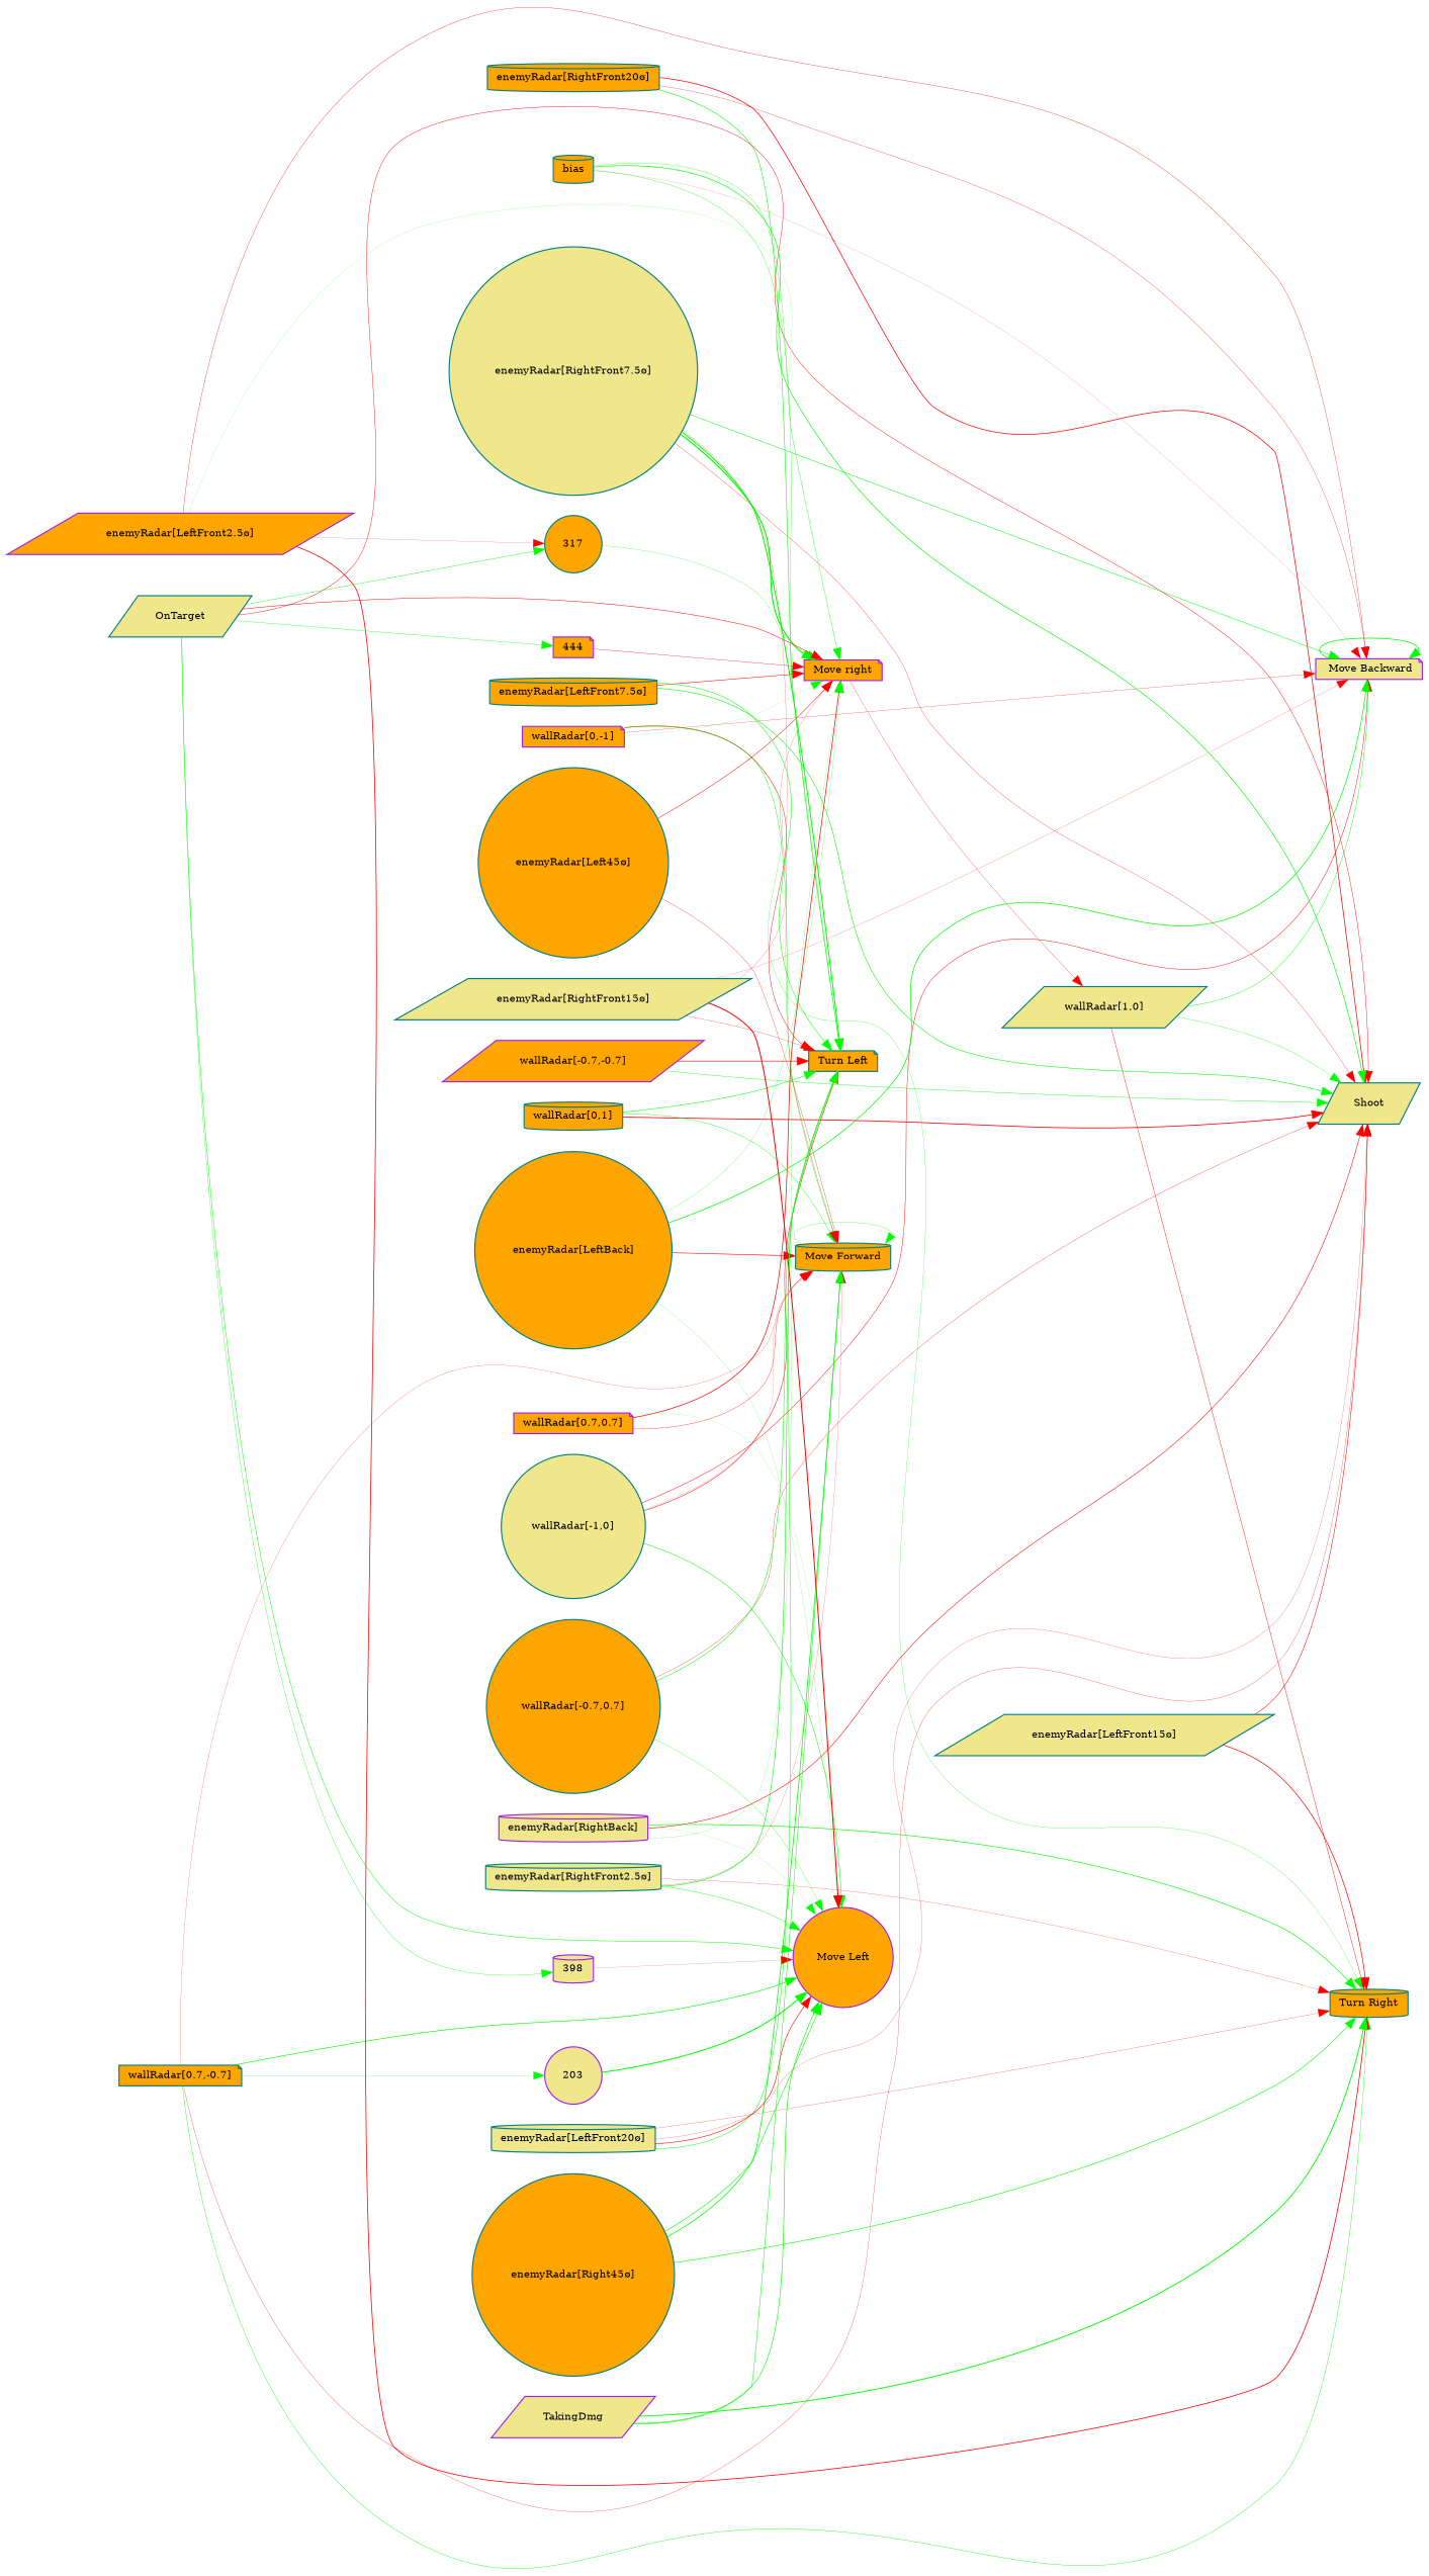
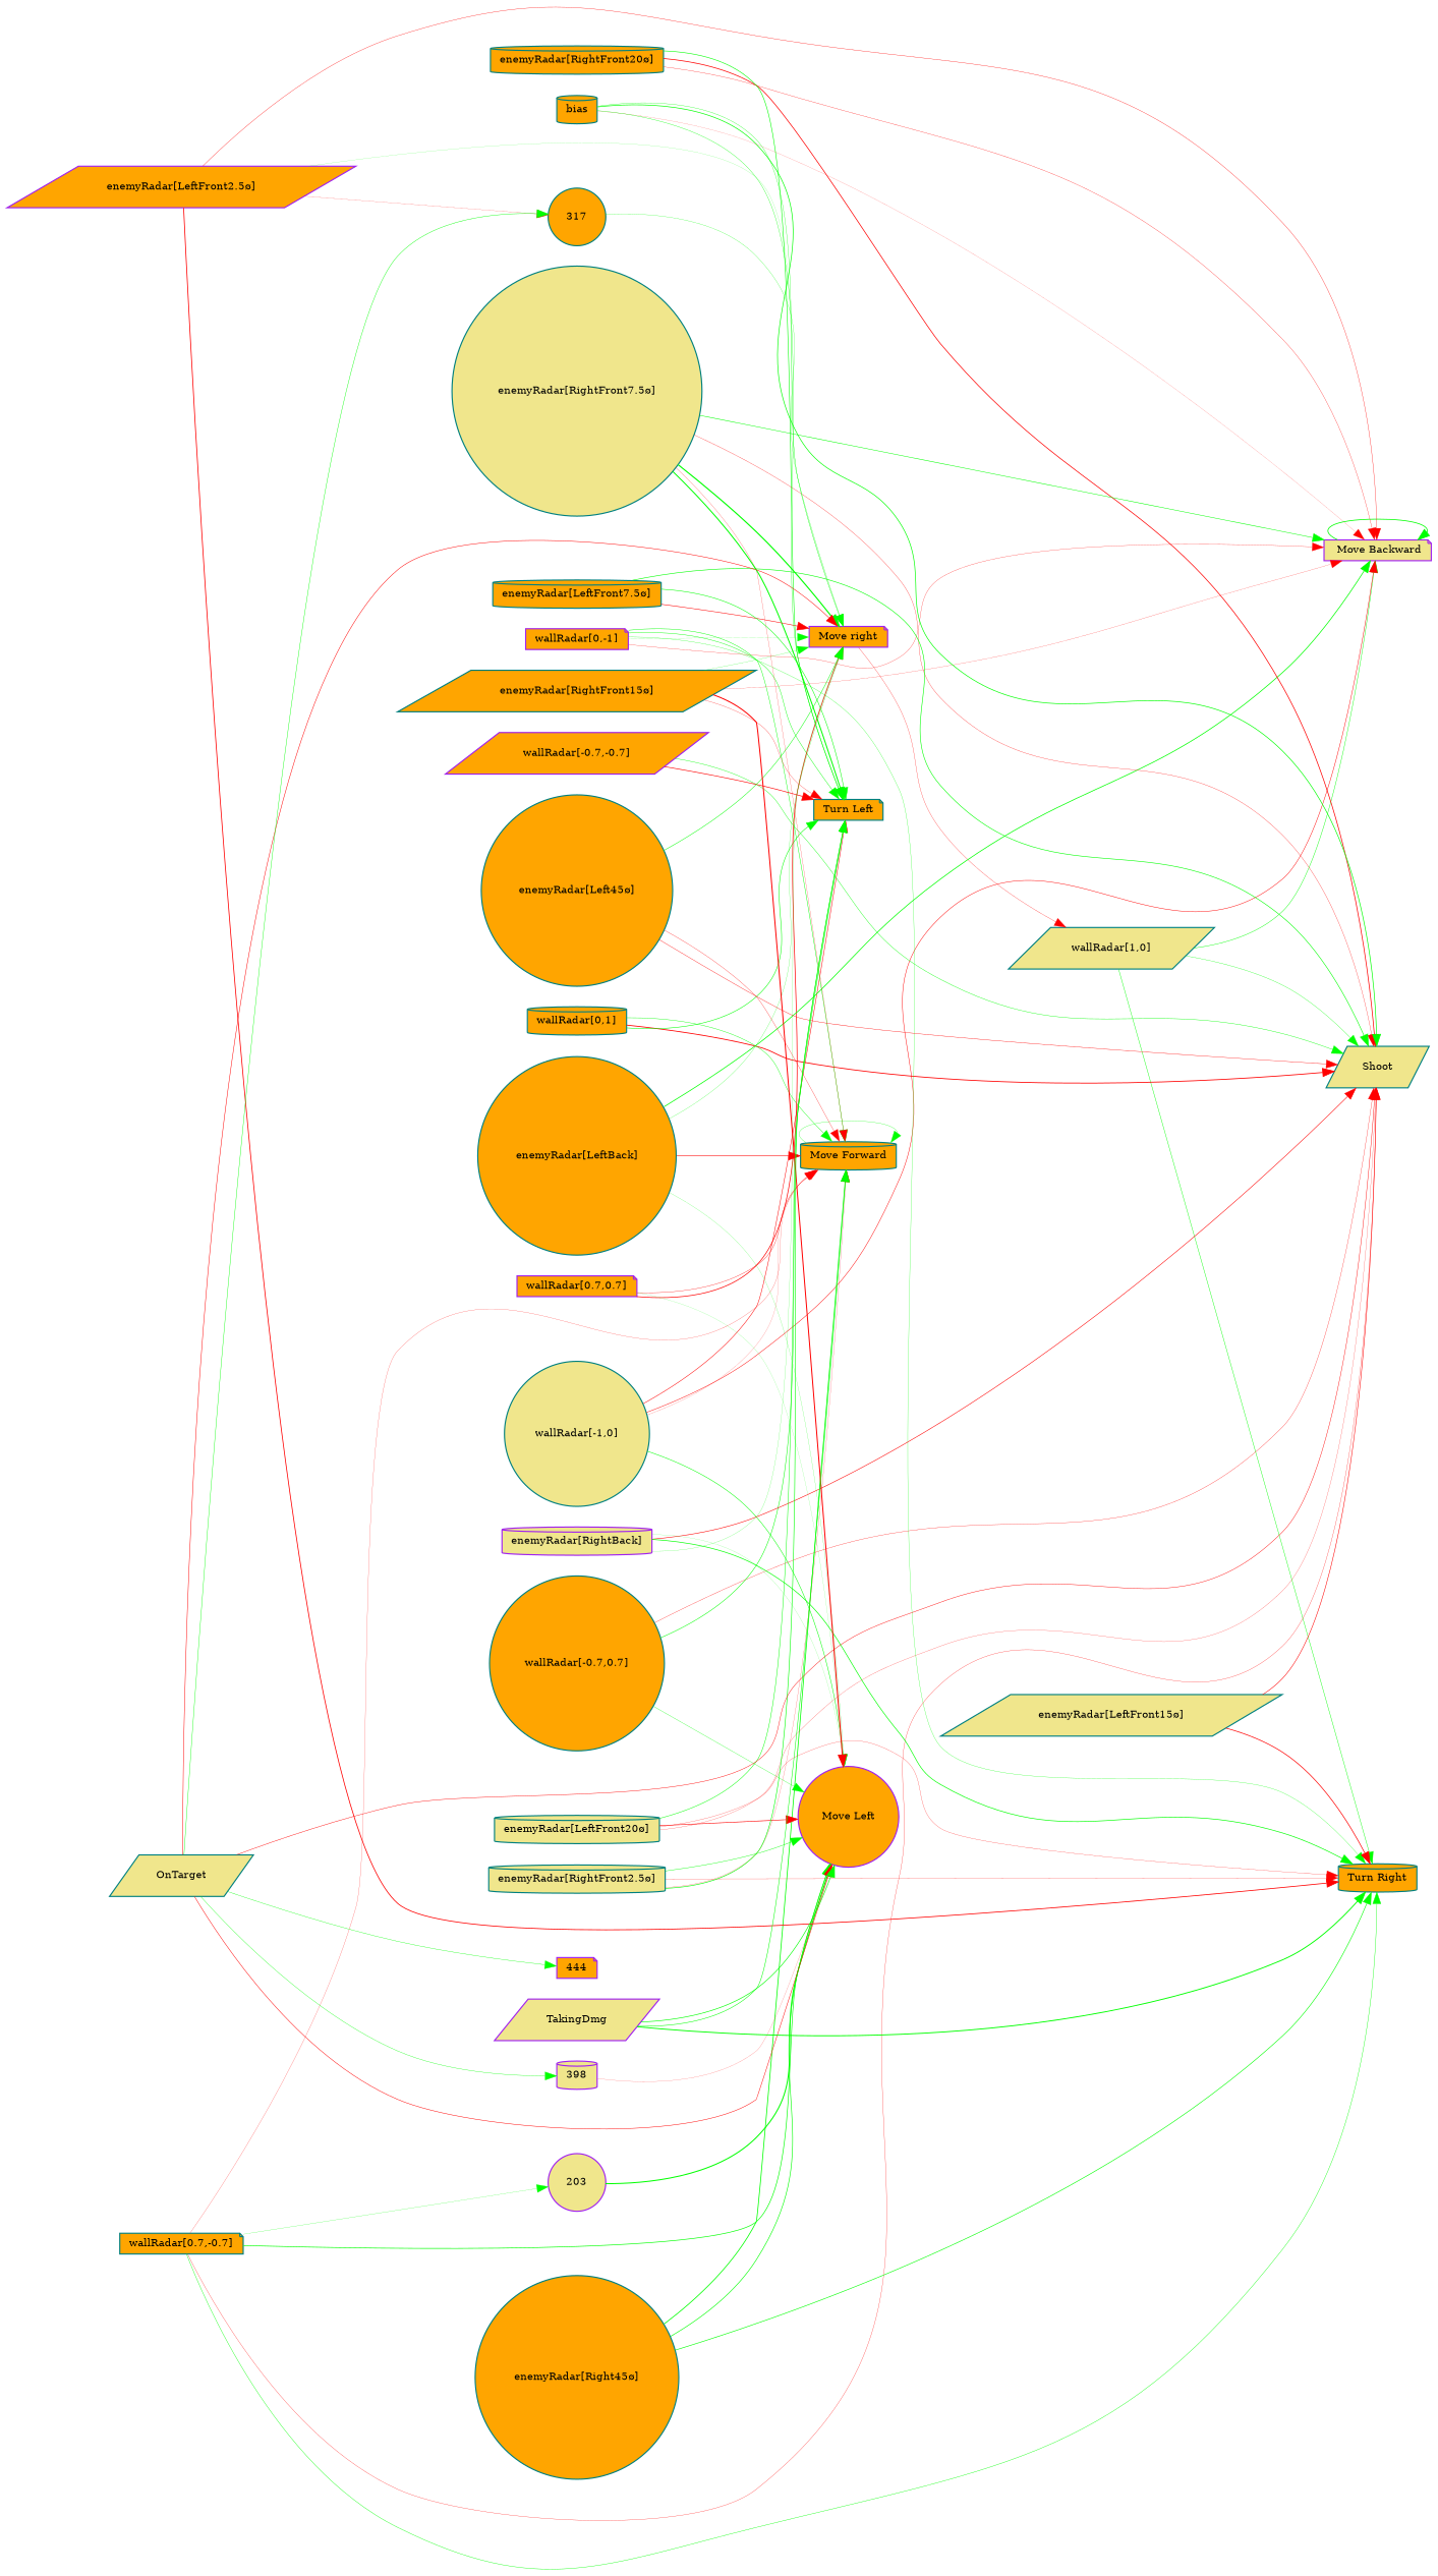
  digraph {
    rankdir=LR
    node [color=teal fillcolor=orange fontsize=9 shape=cylinder style=filled]
    edge [color=green style=solid]
    "wallRadar[1,0]" [fillcolor=khaki height=0.2 shape=parallelogram width=0.2]
    Shoot [fillcolor=khaki height=0.2 shape=parallelogram width=0.2]
    " Move Backward" [color=purple fillcolor=khaki height=0.2 shape=note width=0.2]
    "Turn Right" [height=0.2 width=0.2]
    "Move right" [color=purple height=0.2 shape=note width=0.2]
    "wallRadar[0,1]" [height=0.2 width=0.2]
    "Move Forward" [height=0.2 width=0.2]
    "Turn Left" [height=0.2 shape=note width=0.2]
    "wallRadar[-1,0]" [fillcolor=khaki height=0.2 shape=circle width=0.2]
    "Move Left" [color=purple height=0.2 shape=circle width=0.2]
    "wallRadar[0,-1]" [color=purple height=0.2 shape=note width=0.2]
    "wallRadar[0.7,0.7]" [color=purple height=0.2 shape=note width=0.2]
    "wallRadar[-0.7,0.7]" [height=0.2 shape=circle width=0.2]
    "wallRadar[-0.7,-0.7]" [color=purple height=0.2 shape=parallelogram width=0.2]
    "wallRadar[0.7,-0.7]" [height=0.2 shape=note width=0.2]
    203 [color=purple fillcolor=khaki height=0.2 shape=circle width=0.2]
    "enemyRadar[RightBack]" [color=purple fillcolor=khaki height=0.2 width=0.2]
    "enemyRadar[LeftBack]" [height=0.2 shape=circle width=0.2]
    "enemyRadar[Right45ø]" [height=0.2 shape=circle width=0.2]
    "enemyRadar[Left45ø]" [height=0.2 shape=circle width=0.2]
    "enemyRadar[RightFront20ø]" [height=0.2 width=0.2]
    "enemyRadar[LeftFront20ø]" [fillcolor=khaki height=0.2 width=0.2]
-   "enemyRadar[RightFront15ø]" [fillcolor=khaki height=0.2 shape=parallelogram width=0.2]
+   "enemyRadar[RightFront15ø]" [height=0.2 shape=parallelogram width=0.2]
    "enemyRadar[LeftFront15ø]" [fillcolor=khaki height=0.2 shape=parallelogram width=0.2]
    "enemyRadar[RightFront7.5ø]" [fillcolor=khaki height=0.2 shape=circle width=0.2]
    "enemyRadar[LeftFront7.5ø]" [height=0.2 width=0.2]
    "enemyRadar[RightFront2.5ø]" [fillcolor=khaki height=0.2 width=0.2]
    "enemyRadar[LeftFront2.5ø]" [color=purple height=0.2 shape=parallelogram width=0.2]
    317 [height=0.2 shape=circle width=0.2]
    OnTarget [fillcolor=khaki height=0.2 shape=parallelogram width=0.2]
    398 [color=purple fillcolor=khaki height=0.2 width=0.2]
    444 [color=purple height=0.2 shape=note width=0.2]
    TakingDmg [color=purple fillcolor=khaki height=0.2 shape=parallelogram width=0.2]
    bias [height=0.2 width=0.2]
    "wallRadar[1,0]" -> Shoot [penwidth=0.2572211949071246 style=bold]
    "wallRadar[1,0]" -> " Move Backward" [penwidth=0.36083397730489275]
-   "wallRadar[1,0]" -> "Turn Right" [color=red penwidth=0.36014005471950705 style=bold]
+   "wallRadar[1,0]" -> "Turn Right" [penwidth=0.36014005471950705 style=bold]
    " Move Backward" -> " Move Backward" [penwidth=0.6602507051086897 style=bold]
    "Move right" -> "wallRadar[1,0]" [color=red penwidth=0.21733221372213168 style=bold]
    "wallRadar[0,1]" -> Shoot [color=red penwidth=0.7031901704589967 style=bold]
    "wallRadar[0,1]" -> "Move Forward" [penwidth=0.33239419992617525]
    "wallRadar[0,1]" -> "Turn Left" [penwidth=0.45569921419449044]
    "Move Forward" -> "Move Forward" [penwidth=0.228018218561002]
    "wallRadar[-1,0]" -> " Move Backward" [color=red penwidth=0.3965164581265743]
    "wallRadar[-1,0]" -> "Move Forward" [color=red penwidth=0.11886781805192453]
    "wallRadar[-1,0]" -> "Turn Left" [color=red penwidth=0.4300379565938871]
    "wallRadar[-1,0]" -> "Move Left" [penwidth=0.4372574710982352]
    "wallRadar[0,-1]" -> " Move Backward" [color=red penwidth=0.207109203150817 style=bold]
    "wallRadar[0,-1]" -> "Turn Right" [penwidth=0.22148116163858425]
    "wallRadar[0,-1]" -> "Move right" [penwidth=0.10621723077684522]
    "wallRadar[0,-1]" -> "Move Forward" [penwidth=0.375835985206764]
-   "wallRadar[0,-1]" -> "Turn Left" [color=red penwidth=0.35888223602966063]
+   "wallRadar[0,-1]" -> "Turn Left" [penwidth=0.35888223602966063]
    "wallRadar[0.7,0.7]" -> "Move right" [color=red penwidth=0.6083999555709159]
    "wallRadar[0.7,0.7]" -> "Move Forward" [color=red penwidth=0.28173467300034316]
    "wallRadar[0.7,0.7]" -> "Move Left" [penwidth=0.10628522584675107 style=bold]
    "wallRadar[-0.7,0.7]" -> Shoot [color=red penwidth=0.24272581588748499]
    "wallRadar[-0.7,0.7]" -> "Turn Left" [penwidth=0.4427149211983674]
    "wallRadar[-0.7,0.7]" -> "Move Left" [penwidth=0.24371080232876588]
    "wallRadar[-0.7,-0.7]" -> Shoot [penwidth=0.3281809522880209]
    "wallRadar[-0.7,-0.7]" -> "Turn Left" [color=red penwidth=0.5385213939812308]
    "wallRadar[0.7,-0.7]" -> Shoot [color=red penwidth=0.22440659009504194]
    "wallRadar[0.7,-0.7]" -> "Turn Right" [penwidth=0.32856157193190194]
    "wallRadar[0.7,-0.7]" -> "Move Forward" [color=red penwidth=0.16576218750383595]
    "wallRadar[0.7,-0.7]" -> "Move Left" [penwidth=0.5583228759553547 style=bold]
    "wallRadar[0.7,-0.7]" -> 203 [penwidth=0.16828455248637886 style=bold]
    203 -> "Move Left" [penwidth=0.8862851836925519]
    "enemyRadar[RightBack]" -> Shoot [color=red penwidth=0.4694937817512763 style=bold]
    "enemyRadar[RightBack]" -> "Turn Right" [penwidth=0.5650930804066966 style=bold]
    "enemyRadar[RightBack]" -> "Move right" [penwidth=0.1541297813579125]
    "enemyRadar[RightBack]" -> "Move Left" [penwidth=0.10744273199877992 style=bold]
    "enemyRadar[LeftBack]" -> " Move Backward" [penwidth=0.6253272001655857 style=bold]
    "enemyRadar[LeftBack]" -> "Move right" [penwidth=0.18576334387251847]
    "enemyRadar[LeftBack]" -> "Move Forward" [color=red penwidth=0.5198079633003966 style=bold]
    "enemyRadar[LeftBack]" -> "Move Left" [penwidth=0.14430364572847648]
    "enemyRadar[Right45ø]" -> "Turn Right" [penwidth=0.5089318873671007]
    "enemyRadar[Right45ø]" -> "Move Forward" [penwidth=0.6671791654412434]
    "enemyRadar[Right45ø]" -> "Move Left" [penwidth=0.5254259488545595]
-   "enemyRadar[Left45ø]" -> "Move right" [color=red penwidth=0.4068449097028102]
+   "enemyRadar[Left45ø]" -> Shoot [color=red penwidth=0.30470517527442875 style=bold]
+   "enemyRadar[Left45ø]" -> "Move right" [penwidth=0.4068449097028102]
    "enemyRadar[Left45ø]" -> "Move Forward" [color=red penwidth=0.2366385355622566]
    "enemyRadar[RightFront20ø]" -> Shoot [color=red penwidth=0.6217733861708005 style=bold]
    "enemyRadar[RightFront20ø]" -> " Move Backward" [color=red penwidth=0.23797054474238008]
    "enemyRadar[RightFront20ø]" -> "Turn Left" [penwidth=0.4930186497947704]
    "enemyRadar[LeftFront20ø]" -> Shoot [color=red penwidth=0.17408453749162528]
    "enemyRadar[LeftFront20ø]" -> "Turn Right" [color=red penwidth=0.18845723887609916 style=bold]
    "enemyRadar[LeftFront20ø]" -> "Turn Left" [penwidth=0.41107624953284483]
    "enemyRadar[LeftFront20ø]" -> "Move Left" [color=red penwidth=0.5000959683733608 style=bold]
    "enemyRadar[RightFront15ø]" -> " Move Backward" [color=red penwidth=0.15227885614753844 style=bold]
-   "enemyRadar[RightFront15ø]" -> "Move right" [color=red penwidth=0.16389175009472234]
+   "enemyRadar[RightFront15ø]" -> "Move right" [penwidth=0.16389175009472234]
    "enemyRadar[RightFront15ø]" -> "Turn Left" [color=red penwidth=0.21201567832679824 style=bold]
    "enemyRadar[RightFront15ø]" -> "Move Left" [color=red penwidth=0.867428540889713]
    "enemyRadar[LeftFront15ø]" -> Shoot [color=red penwidth=0.4581202988971911 style=bold]
    "enemyRadar[LeftFront15ø]" -> "Turn Right" [color=red penwidth=0.601009677538881 style=bold]
    "enemyRadar[RightFront7.5ø]" -> Shoot [color=red penwidth=0.23528381931041092]
    "enemyRadar[RightFront7.5ø]" -> " Move Backward" [penwidth=0.4208349792377808]
    "enemyRadar[RightFront7.5ø]" -> "Move right" [penwidth=0.9856104799086012]
    "enemyRadar[RightFront7.5ø]" -> "Move Forward" [color=red penwidth=0.16755705978016913 style=bold]
    "enemyRadar[RightFront7.5ø]" -> "Turn Left" [penwidth=0.8742459117751907]
    "enemyRadar[LeftFront7.5ø]" -> Shoot [penwidth=0.4971667005530612]
    "enemyRadar[LeftFront7.5ø]" -> "Move right" [color=red penwidth=0.4430332055826828]
    "enemyRadar[LeftFront7.5ø]" -> "Turn Left" [penwidth=0.44575442240605656 style=bold]
    "enemyRadar[RightFront2.5ø]" -> "Turn Right" [color=red penwidth=0.1774128514405287]
    "enemyRadar[RightFront2.5ø]" -> "Move Forward" [color=red penwidth=0.15163986338559515]
    "enemyRadar[RightFront2.5ø]" -> "Turn Left" [penwidth=0.5100560547859808]
    "enemyRadar[RightFront2.5ø]" -> "Move Left" [penwidth=0.34756058312295607]
    "enemyRadar[LeftFront2.5ø]" -> " Move Backward" [color=red penwidth=0.27738961676097784 style=bold]
    "enemyRadar[LeftFront2.5ø]" -> "Turn Right" [color=red penwidth=0.6745846246911111 style=bold]
    "enemyRadar[LeftFront2.5ø]" -> "Move right" [penwidth=0.10901346094131227 style=bold]
    "enemyRadar[LeftFront2.5ø]" -> 317 [color=red penwidth=0.13164570027128852]
    317 -> "Move right" [penwidth=0.1988014842501842]
    OnTarget -> Shoot [color=red penwidth=0.3654420980130417 style=bold]
    OnTarget -> "Move right" [color=red penwidth=0.42033441912478764]
-   OnTarget -> "Move Left" [penwidth=0.4095147482037419]
+   OnTarget -> "Move Left" [color=red penwidth=0.4095147482037419]
    OnTarget -> 317 [penwidth=0.3482110113054956]
    OnTarget -> 398 [penwidth=0.2838024749379743]
    OnTarget -> 444 [penwidth=0.2927996400229647]
    398 -> "Move Left" [color=red penwidth=0.12609237615802155]
-   444 -> "Move right" [color=red penwidth=0.27739859459446914 style=bold]
    TakingDmg -> "Turn Right" [penwidth=0.7984852239973645 style=bold]
    TakingDmg -> "Move Forward" [penwidth=0.4446524492675862 style=bold]
    TakingDmg -> "Move Left" [penwidth=0.5368597376307525]
    bias -> Shoot [penwidth=0.5753897984201699 style=bold]
    bias -> " Move Backward" [color=red penwidth=0.10963432816189164 style=bold]
    bias -> "Move right" [penwidth=0.2578650559579275 style=bold]
    bias -> "Turn Left" [penwidth=0.2767307117891034 style=bold]
  }
